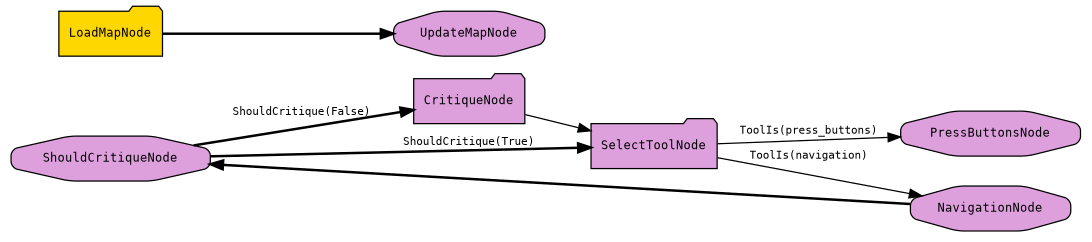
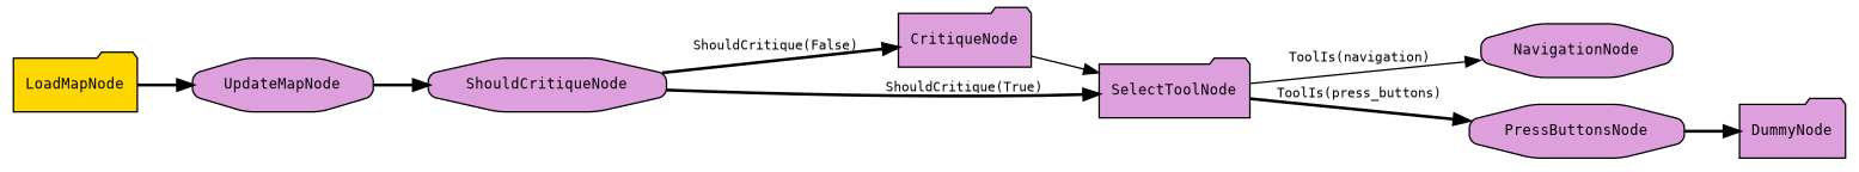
  digraph {
    compound=true
    fontname="DejaVu Sans Mono"
    rankdir=LR
    node [fillcolor=plum fontname="DejaVu Sans Mono" fontsize=10 shape=octagon style="rounded,filled"]
    edge [fontname="DejaVu Sans Mono" fontsize=9 style=bold]
    n1 [label=ShouldCritiqueNode]
    n2 [label=CritiqueNode shape=folder]
    n3 [label=SelectToolNode shape=folder]
    n4 [label=NavigationNode]
    n5 [label=PressButtonsNode]
+   n6 [label=DummyNode shape=folder]
    n7 [fillcolor=gold label=LoadMapNode shape=folder]
    n8 [label=UpdateMapNode]
    n1 -> n2 [label="ShouldCritique(False)"]
    n1 -> n3 [label="ShouldCritique(True)"]
    n2 -> n3 [style=solid]
    n3 -> n4 [label="ToolIs(navigation)" style=solid]
-   n3 -> n5 [label="ToolIs(press_buttons)" style=solid]
+   n3 -> n5 [label="ToolIs(press_buttons)"]
+   n5 -> n6
    n7 -> n8
-   n4 -> n1
+   n8 -> n1
  }
